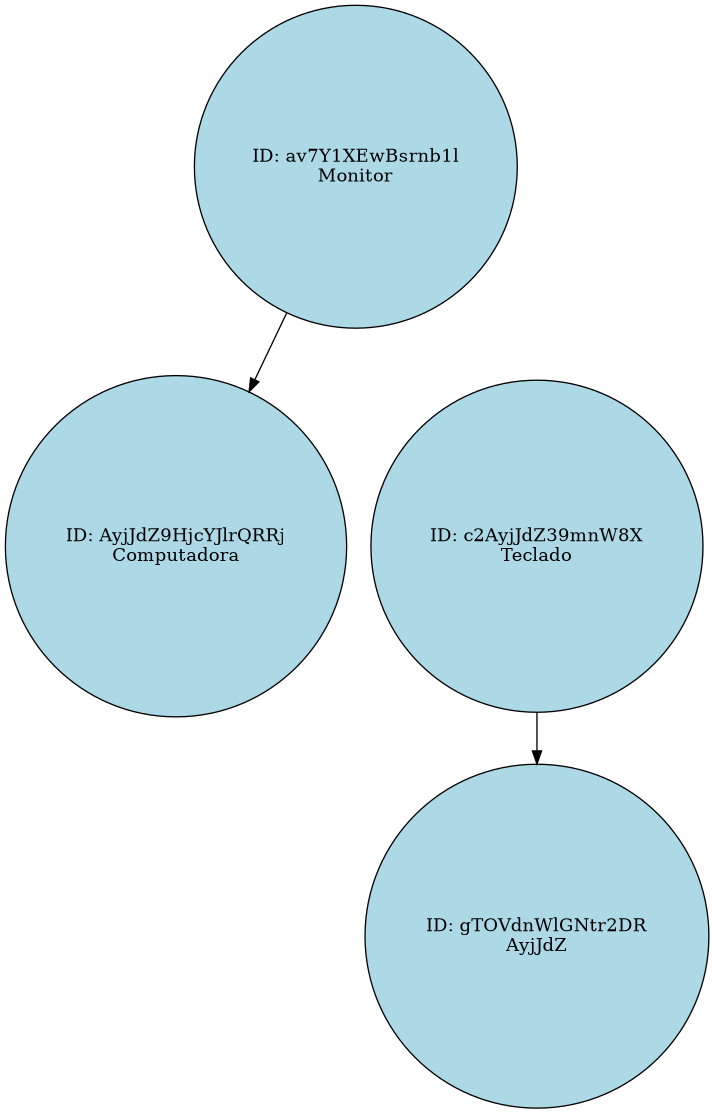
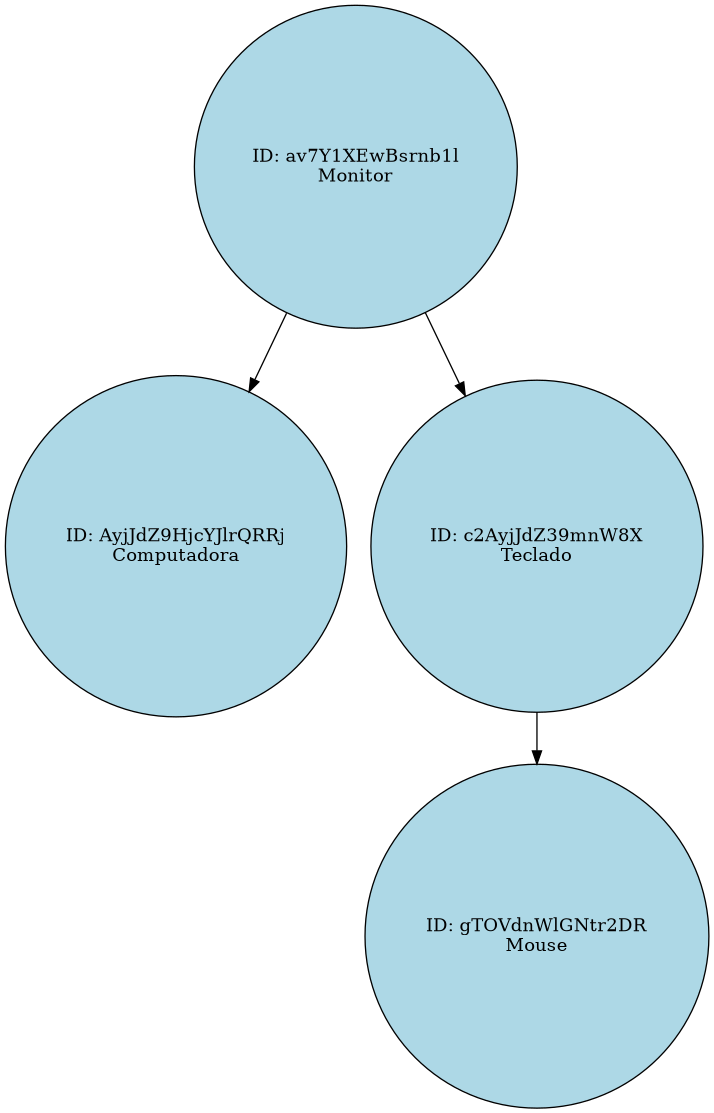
  digraph {
    rankdir=TB
    node [fillcolor=lightblue shape=circle style=filled]
    n1 [label="ID: av7Y1XEwBsrnb1l\nMonitor"]
    n2 [label="ID: AyjJdZ9HjcYJlrQRRj\nComputadora"]
    n3 [label="ID: c2AyjJdZ39mnW8X\nTeclado"]
-   n4 [label="ID: gTOVdnWlGNtr2DR\nAyjJdZ"]
+   n4 [label="ID: gTOVdnWlGNtr2DR\nMouse"]
    n1 -> n2
+   n1 -> n3
    n3 -> n4
  }
